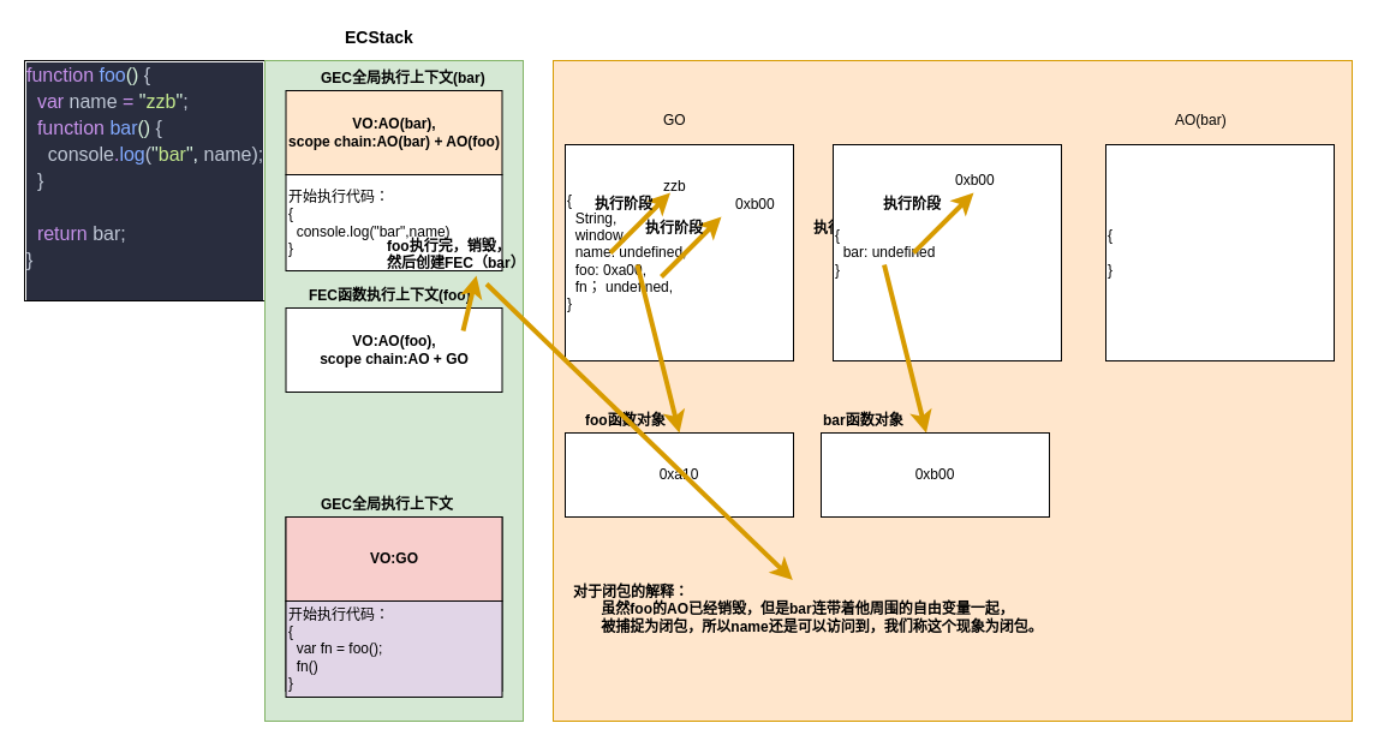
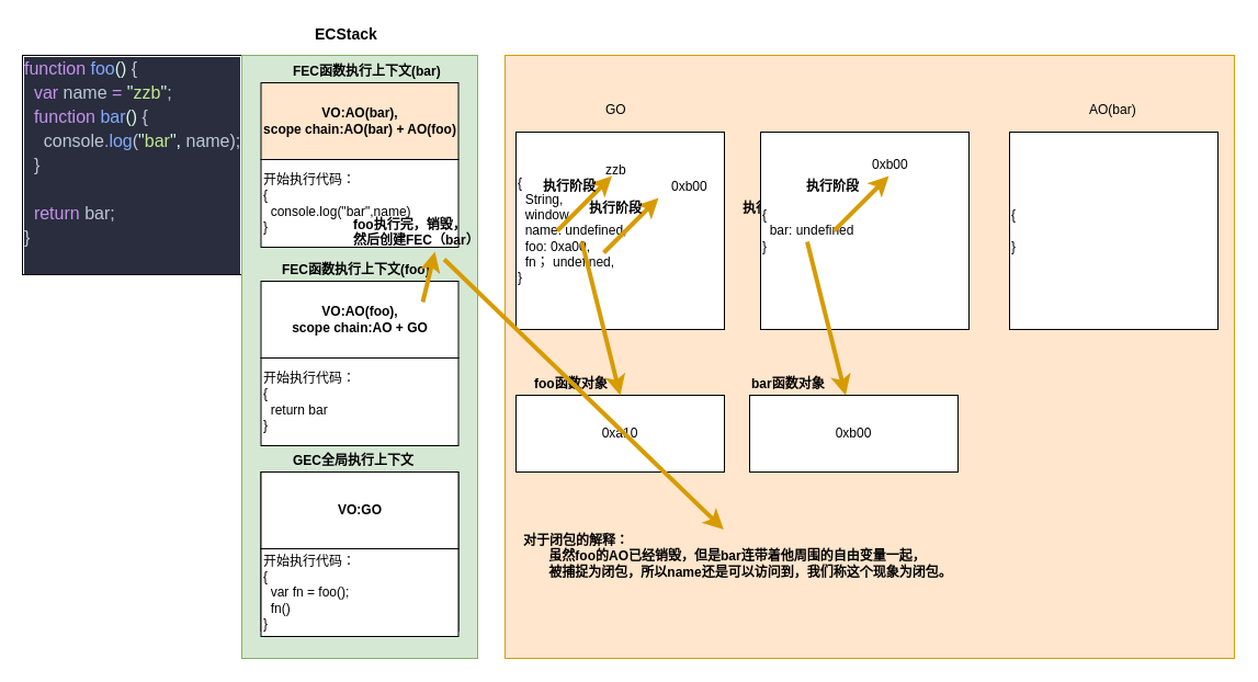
  <mxCell id="0" />
  <mxCell id="1" parent="0" />
  <mxCell id="2" value="&lt;div style=&quot;color: rgb(191 , 199 , 213) ; background-color: rgb(41 , 45 , 62) ; font-family: &amp;#34;cascadia code&amp;#34; , , &amp;#34;consolas&amp;#34; , &amp;#34;courier new&amp;#34; , monospace , &amp;#34;consolas&amp;#34; , &amp;#34;courier new&amp;#34; , monospace ; font-size: 16px ; line-height: 22px ; white-space: pre&quot;&gt;&lt;div&gt;&lt;div style=&quot;font-family: &amp;#34;cascadia code&amp;#34; , , &amp;#34;consolas&amp;#34; , &amp;#34;courier new&amp;#34; , monospace , &amp;#34;consolas&amp;#34; , &amp;#34;courier new&amp;#34; , monospace ; line-height: 22px&quot;&gt;&lt;div&gt;&lt;span style=&quot;color: #c792ea&quot;&gt;function&lt;/span&gt; &lt;span style=&quot;color: #82aaff&quot;&gt;foo&lt;/span&gt;&lt;span style=&quot;color: #d9f5dd&quot;&gt;()&lt;/span&gt; {&lt;/div&gt;&lt;div&gt;&amp;nbsp; &lt;span style=&quot;color: #c792ea&quot;&gt;var&lt;/span&gt; name &lt;span style=&quot;color: #c792ea&quot;&gt;=&lt;/span&gt; &lt;span style=&quot;color: #d9f5dd&quot;&gt;&quot;&lt;/span&gt;&lt;span style=&quot;color: #c3e88d&quot;&gt;zzb&lt;/span&gt;&lt;span style=&quot;color: #d9f5dd&quot;&gt;&quot;&lt;/span&gt;;&lt;/div&gt;&lt;div&gt;&amp;nbsp; &lt;span style=&quot;color: #c792ea&quot;&gt;function&lt;/span&gt; &lt;span style=&quot;color: #82aaff&quot;&gt;bar&lt;/span&gt;&lt;span style=&quot;color: #d9f5dd&quot;&gt;()&lt;/span&gt; {&lt;/div&gt;&lt;div&gt;&amp;nbsp; &amp;nbsp; console&lt;span style=&quot;color: #c792ea&quot;&gt;.&lt;/span&gt;&lt;span style=&quot;color: #82aaff&quot;&gt;log&lt;/span&gt;(&lt;span style=&quot;color: #d9f5dd&quot;&gt;&quot;&lt;/span&gt;&lt;span style=&quot;color: #c3e88d&quot;&gt;bar&lt;/span&gt;&lt;span style=&quot;color: #d9f5dd&quot;&gt;&quot;&lt;/span&gt;&lt;span style=&quot;color: #eeffff&quot;&gt;,&lt;/span&gt; name);&lt;/div&gt;&lt;div&gt;&amp;nbsp; }&lt;/div&gt;&lt;br&gt;&lt;div&gt;&amp;nbsp; &lt;span style=&quot;color: #c792ea&quot;&gt;return&lt;/span&gt; bar;&lt;/div&gt;&lt;div&gt;}&lt;/div&gt;&lt;br&gt;&lt;/div&gt;&lt;/div&gt;&lt;/div&gt;" style="rounded=0;whiteSpace=wrap;html=1;align=left;" parent="1" vertex="1"><mxGeometry x="20" y="50" width="200" height="200" as="geometry" /></mxCell>
  <mxCell id="3" value="" style="rounded=0;whiteSpace=wrap;html=1;fillColor=#d5e8d4;strokeColor=#82b366;" parent="1" vertex="1"><mxGeometry x="220" y="50" width="215" height="550" as="geometry" /></mxCell>
  <mxCell id="4" value="&lt;b&gt;&lt;font style=&quot;font-size: 14px&quot;&gt;ECStack&lt;/font&gt;&lt;/b&gt;" style="text;html=1;resizable=0;points=[];autosize=1;align=left;verticalAlign=top;spacingTop=-4;" parent="1" vertex="1"><mxGeometry x="285" width="70" height="20" as="geometry" y="20" /></mxCell>
  <mxCell id="5" value="" style="rounded=0;whiteSpace=wrap;html=1;fillColor=#ffe6cc;strokeColor=#d79b00;" parent="1" vertex="1"><mxGeometry x="460" y="50" width="665" height="550" as="geometry" /></mxCell>
  <mxCell id="6" value="{&lt;br&gt;&amp;nbsp; String,&lt;br&gt;&amp;nbsp; window,&lt;br&gt;&amp;nbsp; name: undefined,&lt;br&gt;&amp;nbsp; foo: 0xa00,&lt;br&gt;&amp;nbsp; fn； undefined,&lt;br&gt;}" style="rounded=0;whiteSpace=wrap;html=1;align=left;" parent="1" vertex="1"><mxGeometry x="470" y="120" width="190" height="180" as="geometry" /></mxCell>
  <mxCell id="7" value="GO" style="text;html=1;resizable=0;points=[];autosize=1;align=left;verticalAlign=top;spacingTop=-4;" parent="1" vertex="1"><mxGeometry x="550" y="90" width="30" height="20" as="geometry" /></mxCell>
  <mxCell id="8" value="0xa10" style="rounded=0;whiteSpace=wrap;html=1;" parent="1" vertex="1"><mxGeometry x="470" y="360" width="190" height="70" as="geometry" /></mxCell>
  <mxCell id="9" value="" style="endArrow=classic;html=1;strokeWidth=4;fillColor=#ffe6cc;strokeColor=#d79b00;entryX=0.5;entryY=0;entryDx=0;entryDy=0;" parent="1" target="8" edge="1"><mxGeometry width="50" height="50" relative="1" as="geometry"><mxPoint x="530" y="220" as="sourcePoint" /><mxPoint x="580" y="170" as="targetPoint" /></mxGeometry></mxCell>
  <mxCell id="10" value="&lt;b&gt;foo函数对象&lt;/b&gt;" style="text;html=1;resizable=0;points=[];autosize=1;align=left;verticalAlign=top;spacingTop=-4;" parent="1" vertex="1"><mxGeometry x="485" y="340" width="80" height="20" as="geometry" /></mxCell>
  <mxCell id="11" value="" style="rounded=0;whiteSpace=wrap;html=1;" parent="1" vertex="1"><mxGeometry x="237.5" y="430" width="180" height="145" as="geometry" /></mxCell>
- <mxCell id="12" value="&lt;b&gt;VO:GO&lt;/b&gt;" style="rounded=0;whiteSpace=wrap;html=1;align=center;fillColor=#f8cecc;" parent="1" vertex="1"><mxGeometry x="237.5" y="430" width="180" height="70" as="geometry" /></mxCell>
+ <mxCell id="12" value="&lt;b&gt;VO:GO&lt;/b&gt;" style="rounded=0;whiteSpace=wrap;html=1;align=center;" parent="1" vertex="1"><mxGeometry x="237.5" y="430" width="180" height="70" as="geometry" /></mxCell>
  <mxCell id="13" value="&lt;b&gt;GEC全局执行上下文&lt;/b&gt;" style="text;html=1;resizable=0;points=[];autosize=1;align=left;verticalAlign=top;spacingTop=-4;" parent="1" vertex="1"><mxGeometry x="264.5" y="410" width="130" height="20" as="geometry" /></mxCell>
- <mxCell id="14" value="开始执行代码：&lt;br&gt;{&lt;br&gt;&amp;nbsp; var fn = foo();&lt;br&gt;&amp;nbsp; fn()&lt;br&gt;}" style="rounded=0;whiteSpace=wrap;html=1;align=left;fillColor=#e1d5e7;" parent="1" vertex="1"><mxGeometry x="237.5" y="500" width="180" height="80" as="geometry" /></mxCell>
+ <mxCell id="14" value="开始执行代码：&lt;br&gt;{&lt;br&gt;&amp;nbsp; var fn = foo();&lt;br&gt;&amp;nbsp; fn()&lt;br&gt;}" style="rounded=0;whiteSpace=wrap;html=1;align=left;" parent="1" vertex="1"><mxGeometry x="237.5" y="500" width="180" height="80" as="geometry" /></mxCell>
  <mxCell id="15" value="" style="endArrow=classic;html=1;strokeWidth=4;fillColor=#ffe6cc;strokeColor=#d79b00;" parent="1" edge="1"><mxGeometry width="50" height="50" relative="1" as="geometry"><mxPoint x="550" y="230" as="sourcePoint" /><mxPoint x="600" y="180" as="targetPoint" /></mxGeometry></mxCell>
  <mxCell id="16" value="&lt;b&gt;执行阶段&lt;/b&gt;" style="text;html=1;resizable=0;points=[];autosize=1;align=left;verticalAlign=top;spacingTop=-4;" parent="1" vertex="1"><mxGeometry x="535" y="180" width="60" height="20" as="geometry" /></mxCell>
  <mxCell id="17" value="&lt;b&gt;执行阶段&lt;/b&gt;" style="text;html=1;resizable=0;points=[];autosize=1;align=left;verticalAlign=top;spacingTop=-4;" parent="1" vertex="1"><mxGeometry x="675" y="180" width="60" height="20" as="geometry" /></mxCell>
  <mxCell id="18" value="0xb00" style="text;html=1;resizable=0;points=[];autosize=1;align=left;verticalAlign=top;spacingTop=-4;" parent="1" vertex="1"><mxGeometry x="610" y="160" width="50" height="20" as="geometry" /></mxCell>
  <mxCell id="19" value="{&lt;br&gt;&amp;nbsp; bar: undefined&lt;br&gt;}" style="rounded=0;whiteSpace=wrap;html=1;align=left;" parent="1" vertex="1"><mxGeometry x="693" y="120" width="190" height="180" as="geometry" /></mxCell>
  <mxCell id="20" value="" style="endArrow=classic;html=1;strokeWidth=4;fillColor=#ffe6cc;strokeColor=#d79b00;" parent="1" edge="1"><mxGeometry width="50" height="50" relative="1" as="geometry"><mxPoint x="760" y="210" as="sourcePoint" /><mxPoint x="810" y="160" as="targetPoint" /></mxGeometry></mxCell>
  <mxCell id="21" value="&lt;b&gt;执行阶段&lt;/b&gt;" style="text;html=1;resizable=0;points=[];autosize=1;align=left;verticalAlign=top;spacingTop=-4;" parent="1" vertex="1"><mxGeometry x="733" y="160" width="60" height="20" as="geometry" /></mxCell>
  <mxCell id="22" value="0xb00" style="text;html=1;resizable=0;points=[];autosize=1;align=left;verticalAlign=top;spacingTop=-4;" parent="1" vertex="1"><mxGeometry x="793" y="140" width="50" height="20" as="geometry" /></mxCell>
  <mxCell id="23" value="" style="endArrow=classic;html=1;strokeWidth=4;fillColor=#ffe6cc;strokeColor=#d79b00;entryX=0.5;entryY=0;entryDx=0;entryDy=0;" parent="1" edge="1"><mxGeometry width="50" height="50" relative="1" as="geometry"><mxPoint x="735.5" y="220" as="sourcePoint" /><mxPoint x="770.5" y="360" as="targetPoint" /></mxGeometry></mxCell>
  <mxCell id="24" value="0xb00" style="rounded=0;whiteSpace=wrap;html=1;" parent="1" vertex="1"><mxGeometry x="683" y="360" width="190" height="70" as="geometry" /></mxCell>
  <mxCell id="25" value="&lt;b&gt;bar函数对象&lt;/b&gt;" style="text;html=1;resizable=0;points=[];autosize=1;align=left;verticalAlign=top;spacingTop=-4;" parent="1" vertex="1"><mxGeometry x="683" y="340" width="80" height="20" as="geometry" /></mxCell>
  <mxCell id="26" value="&lt;b&gt;VO:AO(foo),&lt;br&gt;scope chain:AO + GO&lt;br&gt;&lt;/b&gt;" style="rounded=0;whiteSpace=wrap;html=1;align=center;" parent="1" vertex="1"><mxGeometry x="237.5" y="256" width="180" height="70" as="geometry" /></mxCell>
  <mxCell id="27" value="&lt;b&gt;FEC函数执行上下文(foo)&lt;/b&gt;" style="text;html=1;resizable=0;points=[];autosize=1;align=left;verticalAlign=top;spacingTop=-4;" parent="1" vertex="1"><mxGeometry x="254.5" y="236" width="150" height="20" as="geometry" /></mxCell>
+ <mxCell id="28" value="开始执行代码：&lt;br&gt;{&lt;br&gt;&amp;nbsp; return bar&lt;br&gt;}" style="rounded=0;whiteSpace=wrap;html=1;align=left;" parent="1" vertex="1"><mxGeometry x="237.5" y="326" width="180" height="80" as="geometry" /></mxCell>
  <mxCell id="29" value="&lt;b&gt;VO:AO(bar),&lt;br&gt;scope chain:AO(bar) + AO(foo)&lt;br&gt;&lt;/b&gt;" style="rounded=0;whiteSpace=wrap;html=1;align=center;fillColor=#ffe6cc;" parent="1" vertex="1"><mxGeometry x="237.5" y="75" width="180" height="70" as="geometry" /></mxCell>
- <mxCell id="30" value="&lt;b&gt;GEC全局执行上下文(bar)&lt;/b&gt;" style="text;html=1;resizable=0;points=[];autosize=1;align=left;verticalAlign=top;spacingTop=-4;" parent="1" vertex="1"><mxGeometry x="264.5" y="55" width="150" height="20" as="geometry" /></mxCell>
+ <mxCell id="30" value="&lt;b&gt;FEC函数执行上下文(bar)&lt;/b&gt;" style="text;html=1;resizable=0;points=[];autosize=1;align=left;verticalAlign=top;spacingTop=-4;" parent="1" vertex="1"><mxGeometry x="264.5" y="55" width="150" height="20" as="geometry" /></mxCell>
  <mxCell id="31" value="开始执行代码：&lt;br&gt;{&lt;br&gt;&amp;nbsp; console.log(&quot;bar&quot;,name)&lt;br&gt;}" style="rounded=0;whiteSpace=wrap;html=1;align=left;" parent="1" vertex="1"><mxGeometry x="237.5" y="145" width="180" height="80" as="geometry" /></mxCell>
  <mxCell id="32" value="{&lt;br&gt;&amp;nbsp;&amp;nbsp;&lt;br&gt;}" style="rounded=0;whiteSpace=wrap;html=1;align=left;" parent="1" vertex="1"><mxGeometry x="920" y="120" width="190" height="180" as="geometry" /></mxCell>
- <mxCell id="33" value="AO(bar)" style="text;html=1;resizable=0;points=[];autosize=1;align=left;verticalAlign=top;spacingTop=-4;" parent="1" vertex="1"><mxGeometry x="976" y="90" width="60" height="20" as="geometry" /></mxCell>
+ <mxCell id="33" value="AO(bar)" style="text;html=1;resizable=0;points=[];autosize=1;align=left;verticalAlign=top;spacingTop=-4;" parent="1" vertex="1"><mxGeometry x="991" y="90" width="60" height="20" as="geometry" /></mxCell>
  <mxCell id="34" value="" style="endArrow=classic;html=1;strokeWidth=4;fillColor=#ffe6cc;strokeColor=#d79b00;entryX=0.881;entryY=1.05;entryDx=0;entryDy=0;entryPerimeter=0;" parent="1" target="31" edge="1"><mxGeometry width="50" height="50" relative="1" as="geometry"><mxPoint x="385" y="275" as="sourcePoint" /><mxPoint x="435" y="225" as="targetPoint" /></mxGeometry></mxCell>
  <mxCell id="35" value="" style="endArrow=classic;html=1;strokeWidth=4;fillColor=#ffe6cc;strokeColor=#d79b00;" parent="1" edge="1"><mxGeometry width="50" height="50" relative="1" as="geometry"><mxPoint x="507.5" y="210" as="sourcePoint" /><mxPoint x="557.5" y="160" as="targetPoint" /></mxGeometry></mxCell>
  <mxCell id="36" value="&lt;b&gt;执行阶段&lt;/b&gt;" style="text;html=1;resizable=0;points=[];autosize=1;align=left;verticalAlign=top;spacingTop=-4;" parent="1" vertex="1"><mxGeometry x="492.5" y="160" width="60" height="20" as="geometry" /></mxCell>
  <mxCell id="37" value="zzb" style="text;html=1;resizable=0;points=[];autosize=1;align=left;verticalAlign=top;spacingTop=-4;" parent="1" vertex="1"><mxGeometry x="550" y="145" width="30" height="20" as="geometry" /></mxCell>
  <mxCell id="38" value="&lt;b&gt;foo执行完，销毁，&lt;br&gt;然后创建FEC（bar）&lt;/b&gt;" style="text;html=1;resizable=0;points=[];autosize=1;align=left;verticalAlign=top;spacingTop=-4;" parent="1" vertex="1"><mxGeometry x="320" y="195" width="130" height="30" as="geometry" /></mxCell>
  <mxCell id="39" value="&lt;b&gt;对于闭包的解释：&lt;br&gt;&amp;nbsp; &amp;nbsp; &amp;nbsp; &amp;nbsp;虽然foo的AO已经销毁，但是bar连带着他周围的自由变量一起，&lt;br&gt;&amp;nbsp; &amp;nbsp; &amp;nbsp; &amp;nbsp;被捕捉为闭包，所以name还是可以访问到，我们称这个现象为闭包。&lt;/b&gt;" style="text;html=1;resizable=0;points=[];autosize=1;align=left;verticalAlign=top;spacingTop=-4;" parent="1" vertex="1"><mxGeometry x="475" y="482.5" width="410" height="40" as="geometry" /></mxCell>
  <mxCell id="40" value="" style="endArrow=classic;html=1;fillColor=#ffe6cc;strokeColor=#d79b00;strokeWidth=4;" parent="1" target="39" edge="1"><mxGeometry width="50" height="50" relative="1" as="geometry"><mxPoint x="404.5" y="236" as="sourcePoint" /><mxPoint x="454.5" y="186" as="targetPoint" /></mxGeometry></mxCell>
